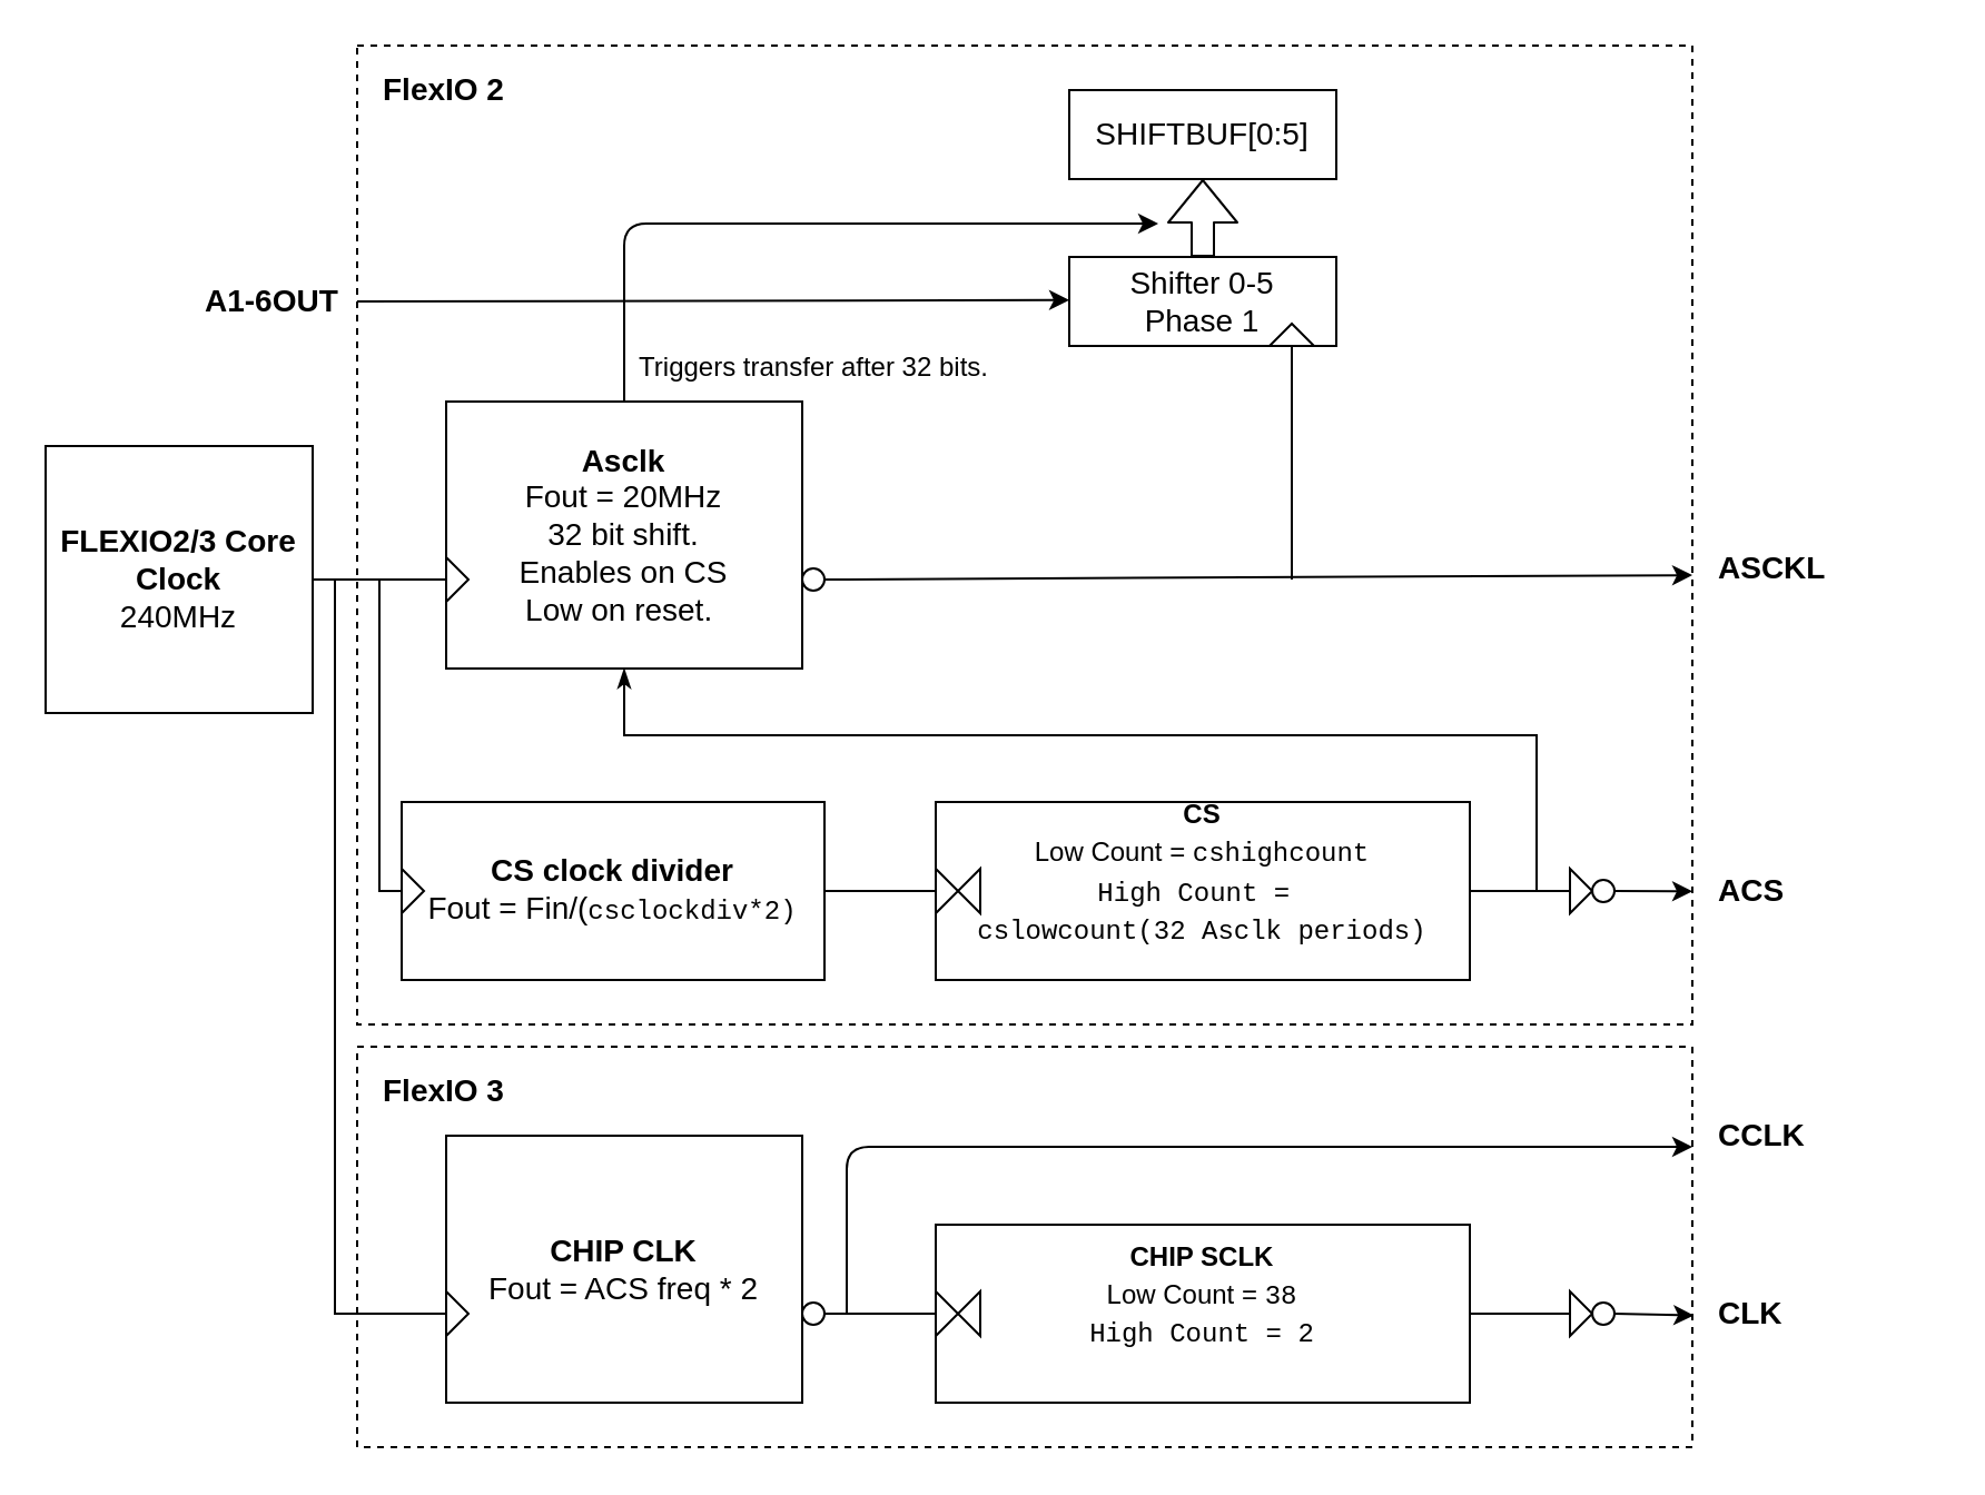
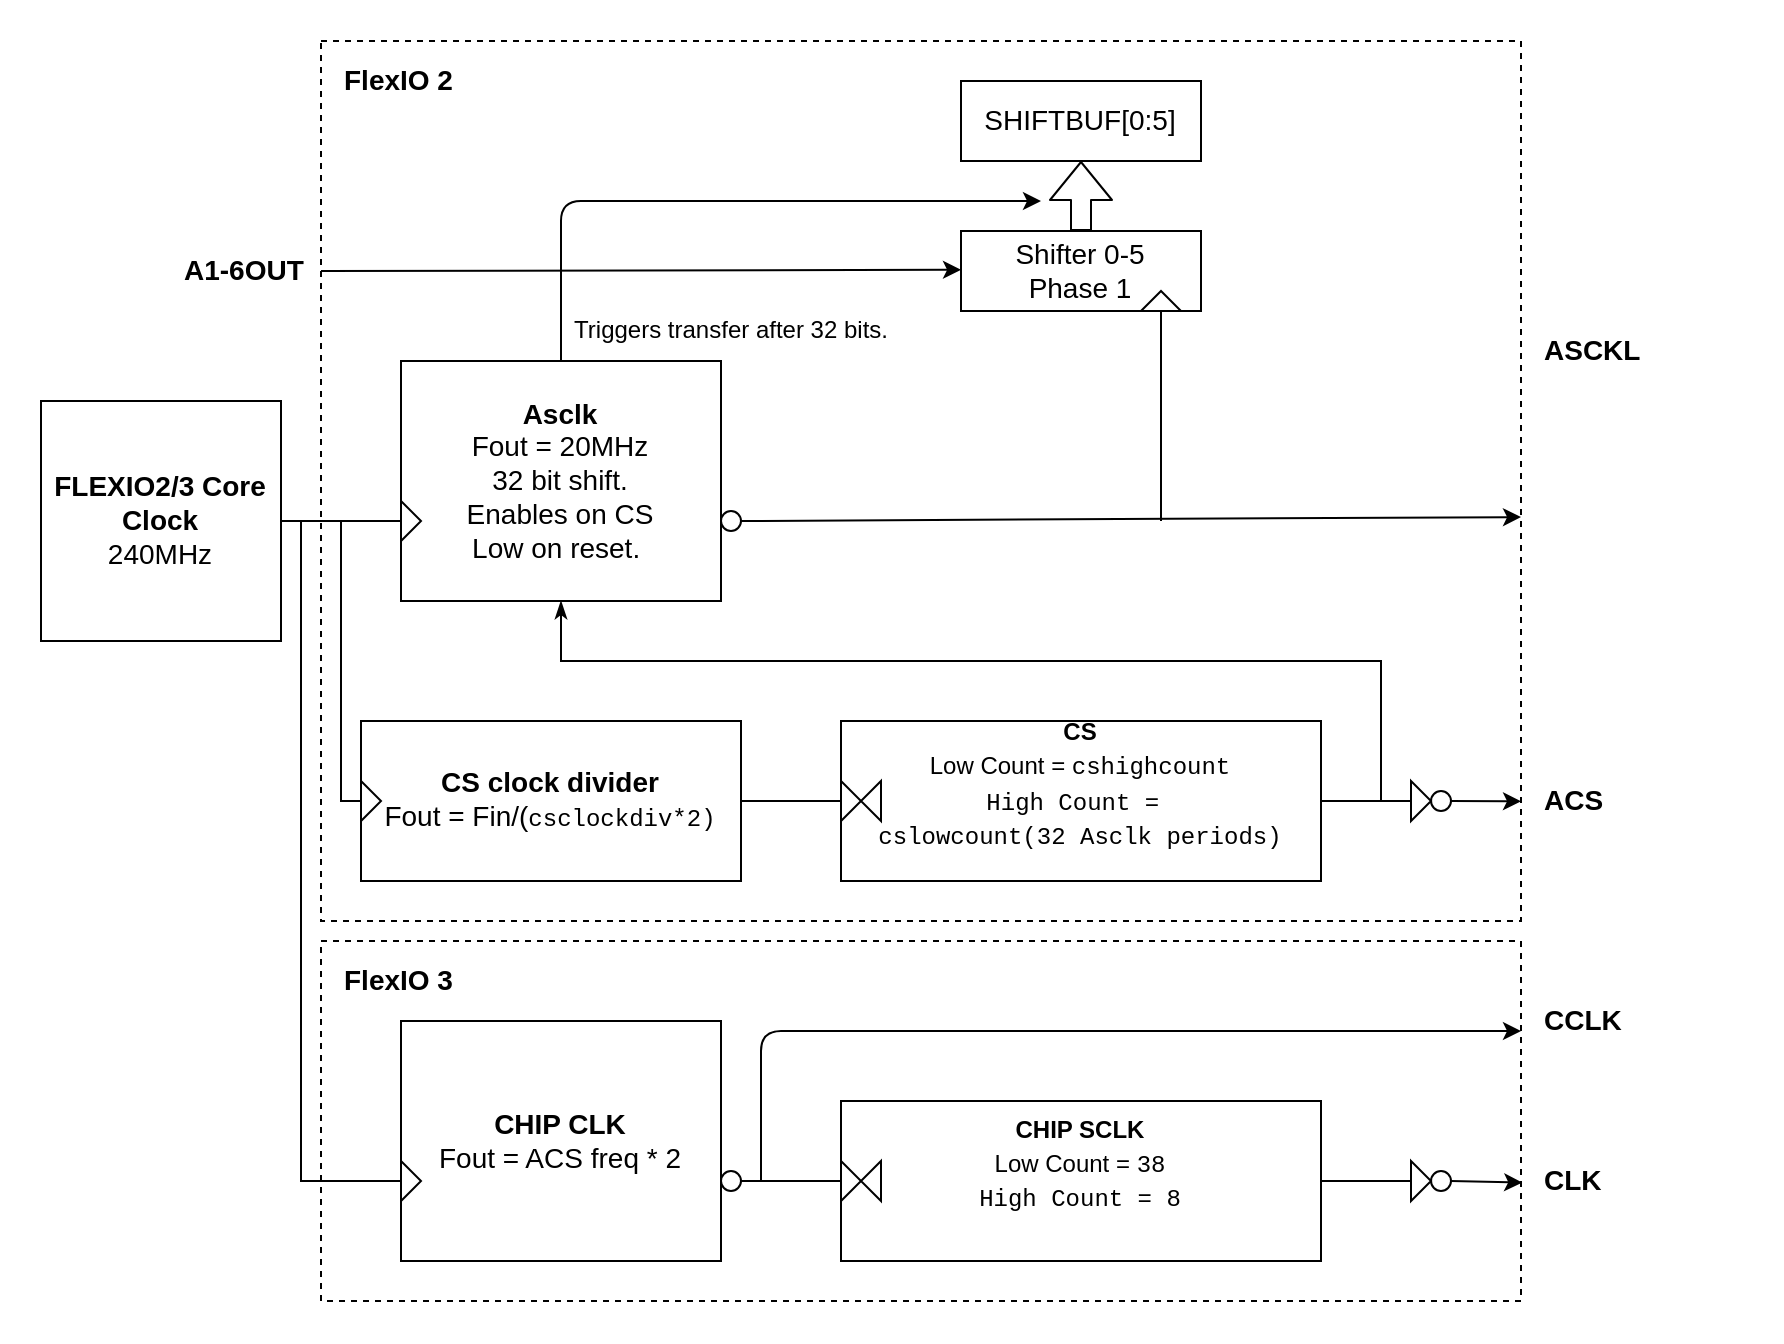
  <mxCell id="0" />
  <mxCell id="1" parent="0" />
  <mxCell id="2" value="" style="rounded=0;whiteSpace=wrap;html=1;fontSize=14;fillColor=none;dashed=1;" parent="1" vertex="1"><mxGeometry x="160" y="20" width="600" height="440" as="geometry" /></mxCell>
  <mxCell id="3" value="Shifter 0-5&lt;br&gt;Phase 1" style="rounded=0;whiteSpace=wrap;html=1;fontSize=14;fillColor=none;" parent="1" vertex="1"><mxGeometry x="480" y="115" width="120" height="40" as="geometry" /></mxCell>
  <mxCell id="4" value="SHIFTBUF[0:5]" style="rounded=0;whiteSpace=wrap;html=1;fontSize=14;fillColor=none;" parent="1" vertex="1"><mxGeometry x="480" y="40" width="120" height="40" as="geometry" /></mxCell>
  <mxCell id="5" value="" style="triangle;whiteSpace=wrap;html=1;fillColor=none;fontSize=14;direction=north;" parent="1" vertex="1"><mxGeometry x="570" y="145" width="20" height="10" as="geometry" /></mxCell>
  <mxCell id="6" value="" style="shape=flexArrow;endArrow=classic;html=1;fontSize=14;entryX=0.5;entryY=1;entryDx=0;entryDy=0;exitX=0.5;exitY=0;exitDx=0;exitDy=0;" parent="1" edge="1" target="4" source="3"><mxGeometry width="50" height="50" relative="1" as="geometry"><mxPoint x="725" y="115" as="sourcePoint" /><mxPoint x="725.5" y="155" as="targetPoint" /></mxGeometry></mxCell>
  <mxCell id="7" value="" style="endArrow=classic;html=1;fontSize=14;exitX=0.5;exitY=0;exitDx=0;exitDy=0;" parent="1" edge="1" source="26"><mxGeometry width="50" height="50" relative="1" as="geometry"><mxPoint x="270" y="155" as="sourcePoint" /><mxPoint x="520" y="100" as="targetPoint" /><Array as="points"><mxPoint x="280" y="100" /></Array></mxGeometry></mxCell>
  <mxCell id="8" value="" style="endArrow=classic;html=1;fontSize=14;entryX=0;entryY=0.5;entryDx=0;entryDy=0;exitX=1;exitY=0.5;exitDx=0;exitDy=0;" parent="1" edge="1" source="12"><mxGeometry width="50" height="50" relative="1" as="geometry"><mxPoint x="440" y="134.41" as="sourcePoint" /><mxPoint x="480" y="134.41" as="targetPoint" /></mxGeometry></mxCell>
  <mxCell id="9" value="&lt;b&gt;FLEXIO2/3 Core&lt;/b&gt;&lt;br&gt;&lt;b&gt;Clock&lt;/b&gt;&lt;br&gt;240MHz" style="rounded=0;whiteSpace=wrap;html=1;fontSize=14;fillColor=none;" parent="1" vertex="1"><mxGeometry x="20" y="200" width="120" height="120" as="geometry" /></mxCell>
  <mxCell id="10" value="" style="endArrow=classic;html=1;fontSize=14;exitX=1;exitY=0.5;exitDx=0;exitDy=0;entryX=1;entryY=0.541;entryDx=0;entryDy=0;entryPerimeter=0;" parent="1" edge="1" target="2" source="28"><mxGeometry width="50" height="50" relative="1" as="geometry"><mxPoint x="620" y="299.5" as="sourcePoint" /><mxPoint x="820" y="300" as="targetPoint" /></mxGeometry></mxCell>
  <mxCell id="11" value="FlexIO 2" style="text;html=1;strokeColor=none;fillColor=none;align=left;verticalAlign=middle;whiteSpace=wrap;rounded=0;fontStyle=1;fontSize=14;" parent="1" vertex="1"><mxGeometry x="170" y="30" width="320" height="20" as="geometry" /></mxCell>
  <mxCell id="12" value="A1-6OUT" style="text;html=1;strokeColor=none;fillColor=none;align=left;verticalAlign=middle;whiteSpace=wrap;rounded=0;fontStyle=1;fontSize=14;" parent="1" vertex="1"><mxGeometry x="90" y="125" width="70" height="20" as="geometry" /></mxCell>
- <mxCell id="13" value="ASCKL" style="text;html=1;strokeColor=none;fillColor=none;align=left;verticalAlign=middle;whiteSpace=wrap;rounded=0;fontStyle=1;fontSize=14;" parent="1" vertex="1"><mxGeometry x="770" y="245" width="100" height="20" as="geometry" /></mxCell>
+ <mxCell id="13" value="ASCKL" style="text;html=1;strokeColor=none;fillColor=none;align=left;verticalAlign=middle;whiteSpace=wrap;rounded=0;fontStyle=1;fontSize=14;" parent="1" vertex="1"><mxGeometry x="770" y="165" width="100" height="20" as="geometry" /></mxCell>
  <mxCell id="14" value="" style="endArrow=none;html=1;fontSize=24;entryX=0;entryY=0.5;entryDx=0;entryDy=0;" parent="1" target="27" edge="1"><mxGeometry width="50" height="50" relative="1" as="geometry"><mxPoint x="140" y="260" as="sourcePoint" /><mxPoint x="180" y="260" as="targetPoint" /></mxGeometry></mxCell>
  <mxCell id="15" value="" style="endArrow=none;html=1;fontSize=24;entryX=0;entryY=0.5;entryDx=0;entryDy=0;" parent="1" target="5" edge="1"><mxGeometry width="50" height="50" relative="1" as="geometry"><mxPoint x="580" y="260" as="sourcePoint" /><mxPoint x="669.66" y="180.34" as="targetPoint" /></mxGeometry></mxCell>
  <mxCell id="16" style="edgeStyle=orthogonalEdgeStyle;rounded=0;orthogonalLoop=1;jettySize=auto;html=1;exitX=1;exitY=0.5;exitDx=0;exitDy=0;entryX=0;entryY=0.5;entryDx=0;entryDy=0;endArrow=none;endFill=0;" edge="1" parent="1" source="17" target="22"><mxGeometry relative="1" as="geometry" /></mxCell>
  <mxCell id="17" value="&lt;b&gt;CS clock divider&lt;/b&gt;&lt;br&gt;Fout = Fin/(&lt;span style=&quot;background-color: rgb(255 , 255 , 255) ; font-family: &amp;#34;menlo&amp;#34; , &amp;#34;monaco&amp;#34; , &amp;#34;courier new&amp;#34; , monospace ; font-size: 12px&quot;&gt;csclockdiv*2)&lt;/span&gt;" style="rounded=0;whiteSpace=wrap;html=1;fontSize=14;fillColor=none;" vertex="1" parent="1"><mxGeometry x="180" y="360" width="190" height="80" as="geometry" /></mxCell>
  <mxCell id="18" style="edgeStyle=orthogonalEdgeStyle;rounded=0;orthogonalLoop=1;jettySize=auto;html=1;exitX=0;exitY=0.5;exitDx=0;exitDy=0;endArrow=none;endFill=0;" edge="1" parent="1" source="19"><mxGeometry relative="1" as="geometry"><mxPoint x="170" y="260" as="targetPoint" /><Array as="points"><mxPoint x="170" y="400" /></Array></mxGeometry></mxCell>
  <mxCell id="19" value="" style="triangle;whiteSpace=wrap;html=1;fillColor=none;fontSize=14;direction=east;" vertex="1" parent="1"><mxGeometry x="180" y="390" width="10" height="20" as="geometry" /></mxCell>
  <mxCell id="20" style="edgeStyle=orthogonalEdgeStyle;rounded=0;orthogonalLoop=1;jettySize=auto;html=1;entryX=0.5;entryY=1;entryDx=0;entryDy=0;endArrow=classicThin;endFill=1;" edge="1" parent="1" target="26"><mxGeometry relative="1" as="geometry"><mxPoint x="690" y="400" as="sourcePoint" /><Array as="points"><mxPoint x="690" y="400" /><mxPoint x="690" y="330" /><mxPoint x="280" y="330" /></Array></mxGeometry></mxCell>
  <mxCell id="21" value="&lt;font style=&quot;font-size: 12px&quot;&gt;&lt;b&gt;CS&lt;br&gt;&lt;/b&gt;Low Count =&amp;nbsp;&lt;span style=&quot;background-color: rgb(255 , 255 , 255) ; font-family: &amp;#34;menlo&amp;#34; , &amp;#34;monaco&amp;#34; , &amp;#34;courier new&amp;#34; , monospace&quot;&gt;cshighcount&lt;br&gt;High Count =&amp;nbsp;&lt;br&gt;&lt;/span&gt;&lt;span style=&quot;background-color: rgb(255 , 255 , 255) ; font-family: &amp;#34;menlo&amp;#34; , &amp;#34;monaco&amp;#34; , &amp;#34;courier new&amp;#34; , monospace&quot;&gt;cslowcount(32 Asclk periods)&lt;/span&gt;&lt;span style=&quot;background-color: rgb(255 , 255 , 255) ; font-family: &amp;#34;menlo&amp;#34; , &amp;#34;monaco&amp;#34; , &amp;#34;courier new&amp;#34; , monospace&quot;&gt;&lt;br&gt;&lt;/span&gt;&lt;/font&gt;&lt;span style=&quot;background-color: rgb(255 , 255 , 255) ; font-family: &amp;#34;menlo&amp;#34; , &amp;#34;monaco&amp;#34; , &amp;#34;courier new&amp;#34; , monospace ; font-size: 12px&quot;&gt;&lt;br&gt;&lt;/span&gt;" style="rounded=0;whiteSpace=wrap;html=1;fontSize=14;fillColor=none;" vertex="1" parent="1"><mxGeometry x="420" y="360" width="240" height="80" as="geometry" /></mxCell>
  <mxCell id="22" value="" style="triangle;whiteSpace=wrap;html=1;fillColor=none;fontSize=14;direction=east;" vertex="1" parent="1"><mxGeometry x="420" y="390" width="10" height="20" as="geometry" /></mxCell>
  <mxCell id="23" value="ACS&amp;nbsp;" style="text;html=1;strokeColor=none;fillColor=none;align=left;verticalAlign=middle;whiteSpace=wrap;rounded=0;fontStyle=1;fontSize=14;" vertex="1" parent="1"><mxGeometry x="770" y="390" width="100" height="20" as="geometry" /></mxCell>
  <mxCell id="24" value="" style="endArrow=classic;html=1;fontSize=14;entryX=1;entryY=0.864;entryDx=0;entryDy=0;entryPerimeter=0;" edge="1" parent="1" source="25" target="2"><mxGeometry width="50" height="50" relative="1" as="geometry"><mxPoint x="610" y="399.58" as="sourcePoint" /><mxPoint x="800" y="400" as="targetPoint" /><Array as="points" /></mxGeometry></mxCell>
  <mxCell id="25" value="" style="ellipse;whiteSpace=wrap;html=1;aspect=fixed;" vertex="1" parent="1"><mxGeometry x="715" y="395" width="10" height="10" as="geometry" /></mxCell>
  <mxCell id="26" value="&lt;b&gt;Asclk&lt;/b&gt;&lt;br&gt;Fout = 20MHz&lt;br&gt;32 bit shift.&lt;br&gt;Enables on CS&lt;br&gt;Low on reset.&amp;nbsp;" style="rounded=0;whiteSpace=wrap;html=1;fontSize=14;fillColor=none;" vertex="1" parent="1"><mxGeometry x="200" y="180" width="160" height="120" as="geometry" /></mxCell>
  <mxCell id="27" value="" style="triangle;whiteSpace=wrap;html=1;fillColor=none;fontSize=14;direction=east;" vertex="1" parent="1"><mxGeometry x="200" y="250" width="10" height="20" as="geometry" /></mxCell>
  <mxCell id="28" value="" style="ellipse;whiteSpace=wrap;html=1;aspect=fixed;" vertex="1" parent="1"><mxGeometry x="360" y="255" width="10" height="10" as="geometry" /></mxCell>
  <mxCell id="29" value="" style="triangle;whiteSpace=wrap;html=1;fillColor=none;fontSize=14;direction=east;" vertex="1" parent="1"><mxGeometry x="705" y="390" width="10" height="20" as="geometry" /></mxCell>
  <mxCell id="30" style="edgeStyle=orthogonalEdgeStyle;rounded=0;orthogonalLoop=1;jettySize=auto;html=1;entryX=0;entryY=0.5;entryDx=0;entryDy=0;endArrow=none;endFill=0;" edge="1" parent="1" source="21" target="29"><mxGeometry relative="1" as="geometry"><mxPoint x="660" y="400" as="sourcePoint" /><mxPoint x="715" y="400" as="targetPoint" /></mxGeometry></mxCell>
  <mxCell id="31" value="" style="triangle;whiteSpace=wrap;html=1;fillColor=none;fontSize=14;direction=east;rotation=-180;" vertex="1" parent="1"><mxGeometry x="430" y="390" width="10" height="20" as="geometry" /></mxCell>
  <mxCell id="32" value="Triggers transfer after 32 bits." style="text;html=1;resizable=0;autosize=1;align=center;verticalAlign=middle;points=[];fillColor=none;strokeColor=none;rounded=0;" vertex="1" parent="1"><mxGeometry x="280" y="155" width="170" height="20" as="geometry" /></mxCell>
  <mxCell id="33" value="" style="rounded=0;whiteSpace=wrap;html=1;fontSize=14;fillColor=none;dashed=1;" vertex="1" parent="1"><mxGeometry x="160" y="470" width="600" height="180" as="geometry" /></mxCell>
  <mxCell id="34" value="" style="endArrow=classic;html=1;fontSize=14;entryX=1;entryY=0.25;entryDx=0;entryDy=0;" edge="1" parent="1" target="33"><mxGeometry width="50" height="50" relative="1" as="geometry"><mxPoint x="380" y="590" as="sourcePoint" /><mxPoint x="820" y="490" as="targetPoint" /><Array as="points"><mxPoint x="380" y="515" /></Array></mxGeometry></mxCell>
  <mxCell id="35" value="FlexIO 3" style="text;html=1;strokeColor=none;fillColor=none;align=left;verticalAlign=middle;whiteSpace=wrap;rounded=0;fontStyle=1;fontSize=14;" vertex="1" parent="1"><mxGeometry x="170" y="480" width="320" height="20" as="geometry" /></mxCell>
  <mxCell id="36" value="CCLK" style="text;html=1;strokeColor=none;fillColor=none;align=left;verticalAlign=middle;whiteSpace=wrap;rounded=0;fontStyle=1;fontSize=14;" vertex="1" parent="1"><mxGeometry x="770" y="500" width="100" height="20" as="geometry" /></mxCell>
  <mxCell id="37" style="edgeStyle=orthogonalEdgeStyle;rounded=0;orthogonalLoop=1;jettySize=auto;html=1;exitX=0;exitY=0.5;exitDx=0;exitDy=0;endArrow=none;endFill=0;" edge="1" parent="1" source="45"><mxGeometry relative="1" as="geometry"><mxPoint x="150" y="260" as="targetPoint" /><Array as="points"><mxPoint x="150" y="590" /></Array></mxGeometry></mxCell>
- <mxCell id="38" value="&lt;font style=&quot;font-size: 12px&quot;&gt;&lt;b&gt;CHIP SCLK&lt;br&gt;&lt;/b&gt;Low Count =&amp;nbsp;&lt;span style=&quot;background-color: rgb(255 , 255 , 255) ; font-family: &amp;#34;menlo&amp;#34; , &amp;#34;monaco&amp;#34; , &amp;#34;courier new&amp;#34; , monospace&quot;&gt;38&lt;br&gt;High Count = 2&lt;/span&gt;&lt;span style=&quot;background-color: rgb(255 , 255 , 255) ; font-family: &amp;#34;menlo&amp;#34; , &amp;#34;monaco&amp;#34; , &amp;#34;courier new&amp;#34; , monospace&quot;&gt;&lt;br&gt;&lt;/span&gt;&lt;/font&gt;&lt;span style=&quot;background-color: rgb(255 , 255 , 255) ; font-family: &amp;#34;menlo&amp;#34; , &amp;#34;monaco&amp;#34; , &amp;#34;courier new&amp;#34; , monospace ; font-size: 12px&quot;&gt;&lt;br&gt;&lt;/span&gt;" style="rounded=0;whiteSpace=wrap;html=1;fontSize=14;fillColor=none;" vertex="1" parent="1"><mxGeometry x="420" y="550" width="240" height="80" as="geometry" /></mxCell>
+ <mxCell id="38" value="&lt;font style=&quot;font-size: 12px&quot;&gt;&lt;b&gt;CHIP SCLK&lt;br&gt;&lt;/b&gt;Low Count =&amp;nbsp;&lt;span style=&quot;background-color: rgb(255 , 255 , 255) ; font-family: &amp;#34;menlo&amp;#34; , &amp;#34;monaco&amp;#34; , &amp;#34;courier new&amp;#34; , monospace&quot;&gt;38&lt;br&gt;High Count = 8&lt;/span&gt;&lt;span style=&quot;background-color: rgb(255 , 255 , 255) ; font-family: &amp;#34;menlo&amp;#34; , &amp;#34;monaco&amp;#34; , &amp;#34;courier new&amp;#34; , monospace&quot;&gt;&lt;br&gt;&lt;/span&gt;&lt;/font&gt;&lt;span style=&quot;background-color: rgb(255 , 255 , 255) ; font-family: &amp;#34;menlo&amp;#34; , &amp;#34;monaco&amp;#34; , &amp;#34;courier new&amp;#34; , monospace ; font-size: 12px&quot;&gt;&lt;br&gt;&lt;/span&gt;" style="rounded=0;whiteSpace=wrap;html=1;fontSize=14;fillColor=none;" vertex="1" parent="1"><mxGeometry x="420" y="550" width="240" height="80" as="geometry" /></mxCell>
  <mxCell id="39" style="edgeStyle=orthogonalEdgeStyle;rounded=0;orthogonalLoop=1;jettySize=auto;html=1;exitX=0;exitY=0.5;exitDx=0;exitDy=0;endArrow=none;endFill=0;entryX=1;entryY=0.5;entryDx=0;entryDy=0;" edge="1" parent="1" source="40" target="46"><mxGeometry relative="1" as="geometry"><mxPoint x="400" y="450" as="targetPoint" /></mxGeometry></mxCell>
  <mxCell id="40" value="" style="triangle;whiteSpace=wrap;html=1;fillColor=none;fontSize=14;direction=east;" vertex="1" parent="1"><mxGeometry x="420" y="580" width="10" height="20" as="geometry" /></mxCell>
  <mxCell id="41" value="CLK" style="text;html=1;strokeColor=none;fillColor=none;align=left;verticalAlign=middle;whiteSpace=wrap;rounded=0;fontStyle=1;fontSize=14;" vertex="1" parent="1"><mxGeometry x="770" y="580" width="100" height="20" as="geometry" /></mxCell>
  <mxCell id="42" value="" style="endArrow=classic;html=1;fontSize=14;entryX=1.001;entryY=0.671;entryDx=0;entryDy=0;entryPerimeter=0;" edge="1" parent="1" source="43" target="33"><mxGeometry width="50" height="50" relative="1" as="geometry"><mxPoint x="610" y="589.58" as="sourcePoint" /><mxPoint x="800" y="590" as="targetPoint" /><Array as="points" /></mxGeometry></mxCell>
  <mxCell id="43" value="" style="ellipse;whiteSpace=wrap;html=1;aspect=fixed;" vertex="1" parent="1"><mxGeometry x="715" y="585" width="10" height="10" as="geometry" /></mxCell>
  <mxCell id="44" value="&lt;b&gt;CHIP CLK&lt;/b&gt;&lt;br&gt;Fout = ACS freq * 2" style="rounded=0;whiteSpace=wrap;html=1;fontSize=14;fillColor=none;" vertex="1" parent="1"><mxGeometry x="200" y="510" width="160" height="120" as="geometry" /></mxCell>
  <mxCell id="45" value="" style="triangle;whiteSpace=wrap;html=1;fillColor=none;fontSize=14;direction=east;" vertex="1" parent="1"><mxGeometry x="200" y="580" width="10" height="20" as="geometry" /></mxCell>
  <mxCell id="46" value="" style="ellipse;whiteSpace=wrap;html=1;aspect=fixed;" vertex="1" parent="1"><mxGeometry x="360" y="585" width="10" height="10" as="geometry" /></mxCell>
  <mxCell id="47" value="" style="triangle;whiteSpace=wrap;html=1;fillColor=none;fontSize=14;direction=east;" vertex="1" parent="1"><mxGeometry x="705" y="580" width="10" height="20" as="geometry" /></mxCell>
  <mxCell id="48" style="edgeStyle=orthogonalEdgeStyle;rounded=0;orthogonalLoop=1;jettySize=auto;html=1;entryX=0;entryY=0.5;entryDx=0;entryDy=0;endArrow=none;endFill=0;" edge="1" parent="1" source="38" target="47"><mxGeometry relative="1" as="geometry"><mxPoint x="660" y="590" as="sourcePoint" /><mxPoint x="715" y="590" as="targetPoint" /></mxGeometry></mxCell>
  <mxCell id="49" value="" style="triangle;whiteSpace=wrap;html=1;fillColor=none;fontSize=14;direction=east;rotation=-180;" vertex="1" parent="1"><mxGeometry x="430" y="580" width="10" height="20" as="geometry" /></mxCell>
